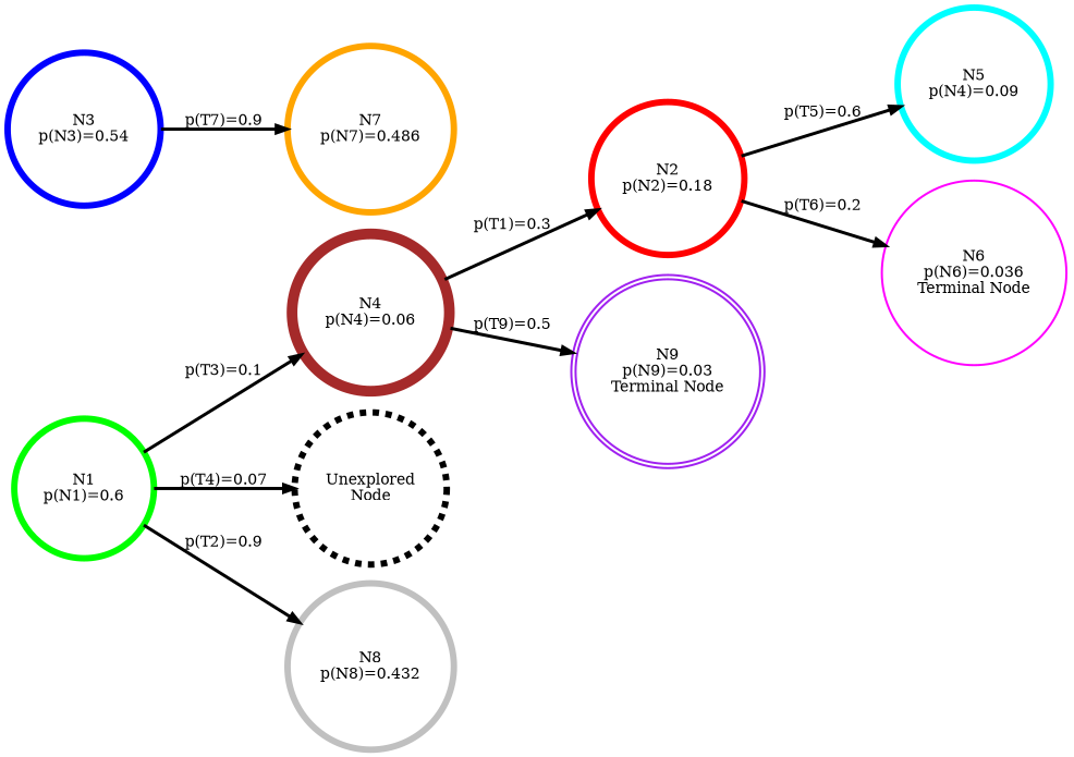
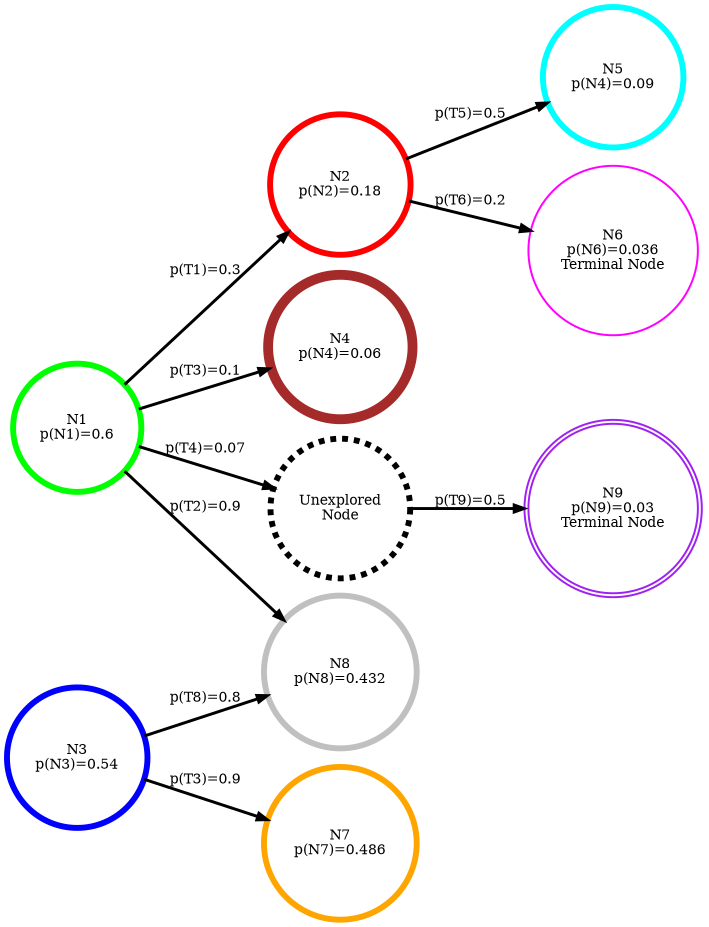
  digraph {
    rankdir=LR
    node [fontsize=14 penwidth=6 shape=circle style=bold]
    edge [fontsize=14 penwidth=3]
    n1 [color=green label="N1\np(N1)=0.6"]
    n2 [color=red label="N2\np(N2)=0.18"]
    n3 [color=brown label="N4\np(N4)=0.06" shape=doublecircle]
    n4 [color=black fontcolor=black label="Unexplored\nNode" style=dashed]
    n5 [color=gray label="N8\np(N8)=0.432"]
    n6 [color=cyan label="N5\np(N4)=0.09"]
    n7 [color=magenta label="N6\np(N6)=0.036\nTerminal Node" penwidth=""]
    n8 [color=blue label="N3\np(N3)=0.54"]
    n9 [color="#FFA500" label="N7\np(N7)=0.486"]
    n10 [color=purple label="N9\np(N9)=0.03\nTerminal Node" shape=doublecircle penwidth=""]
-   n3 -> n2 [label="p(T1)=0.3"]
+   n1 -> n2 [label="p(T1)=0.3"]
    n1 -> n3 [label="p(T3)=0.1"]
    n1 -> n4 [label="p(T4)=0.07"]
    n1 -> n5 [label="p(T2)=0.9"]
-   n2 -> n6 [label="p(T5)=0.6"]
+   n2 -> n6 [label="p(T5)=0.5"]
    n2 -> n7 [label="p(T6)=0.2"]
-   n3 -> n10 [label="p(T9)=0.5"]
-   n8 -> n9 [label="p(T7)=0.9"]
+   n4 -> n10 [label="p(T9)=0.5"]
+   n8 -> n5 [label="p(T8)=0.8"]
+   n8 -> n9 [label="p(T3)=0.9"]
  }
